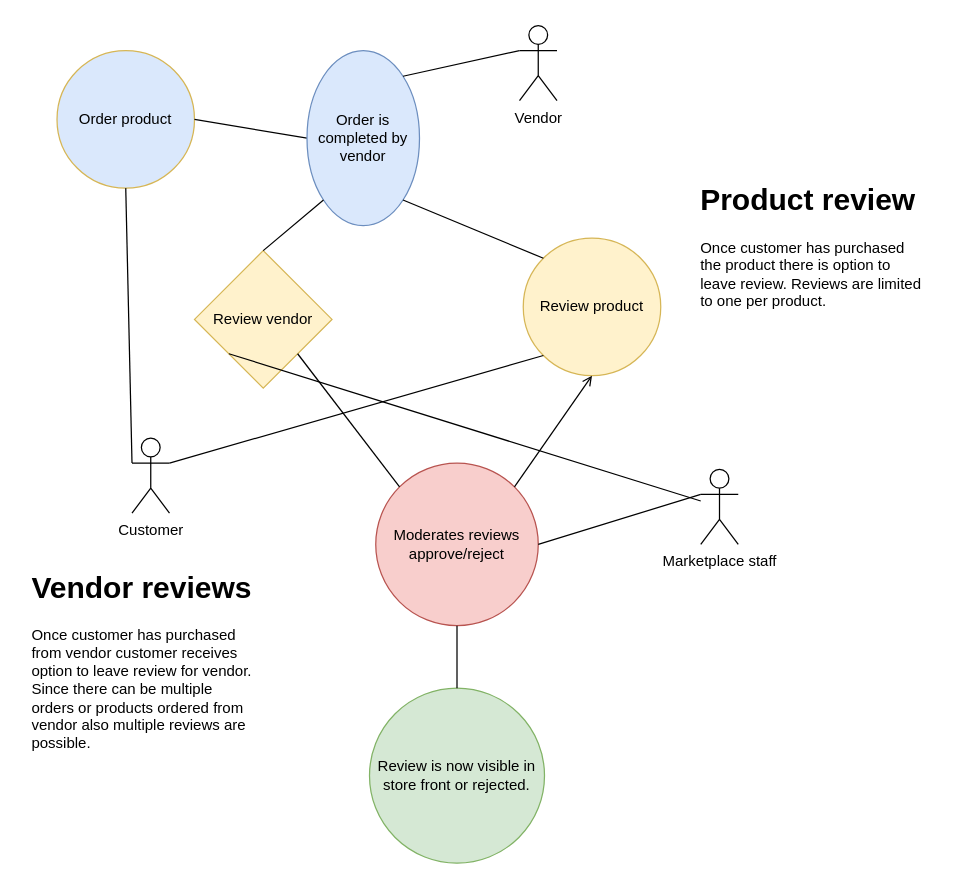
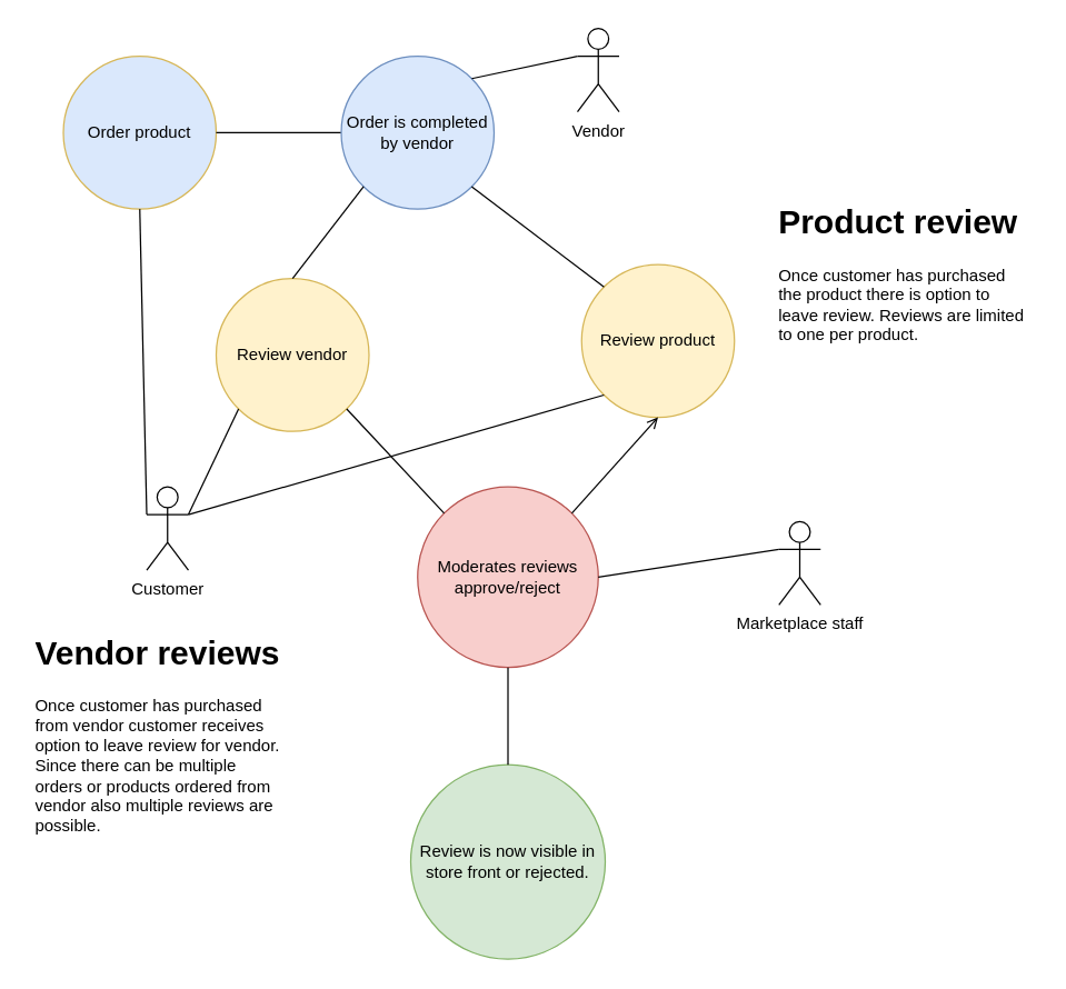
  <mxCell id="0" />
  <mxCell id="1" parent="0" />
  <mxCell id="2" value="Order product" style="ellipse;whiteSpace=wrap;html=1;aspect=fixed;fillColor=#dae8fc;strokeColor=#d6b656;" vertex="1" parent="1"><mxGeometry x="45" y="40" width="110" height="110" as="geometry" /></mxCell>
  <mxCell id="3" value="" style="endArrow=none;html=1;entryX=1;entryY=0.5;entryDx=0;entryDy=0;exitX=0;exitY=0.5;exitDx=0;exitDy=0;" edge="1" parent="1" source="4" target="2"><mxGeometry width="50" height="50" relative="1" as="geometry"><mxPoint x="245" y="95" as="sourcePoint" /><mxPoint x="95" y="170" as="targetPoint" /></mxGeometry></mxCell>
- <mxCell id="4" value="Order is completed by vendor" style="ellipse;whiteSpace=wrap;html=1;aspect=fixed;fillColor=#dae8fc;strokeColor=#6c8ebf;" vertex="1" parent="1"><mxGeometry x="245" y="40" width="90" height="140" as="geometry" /></mxCell>
+ <mxCell id="4" value="Order is completed by vendor" style="ellipse;whiteSpace=wrap;html=1;aspect=fixed;fillColor=#dae8fc;strokeColor=#6c8ebf;" vertex="1" parent="1"><mxGeometry x="245" y="40" width="110" height="110" as="geometry" /></mxCell>
  <mxCell id="5" value="Review product" style="ellipse;whiteSpace=wrap;html=1;aspect=fixed;fillColor=#fff2cc;strokeColor=#d6b656;" vertex="1" parent="1"><mxGeometry x="418" y="190" width="110" height="110" as="geometry" /></mxCell>
  <mxCell id="6" value="" style="endArrow=none;html=1;entryX=0;entryY=0;entryDx=0;entryDy=0;exitX=1;exitY=1;exitDx=0;exitDy=0;" edge="1" parent="1" source="4" target="5"><mxGeometry width="50" height="50" relative="1" as="geometry"><mxPoint x="45" y="220" as="sourcePoint" /><mxPoint x="95" y="170" as="targetPoint" /></mxGeometry></mxCell>
- <mxCell id="7" value="Review vendor&lt;br&gt;" style="rhombus;whiteSpace=wrap;html=1;aspect=fixed;fillColor=#fff2cc;strokeColor=#d6b656;" vertex="1" parent="1"><mxGeometry x="155" y="200" width="110" height="110" as="geometry" /></mxCell>
+ <mxCell id="7" value="Review vendor&lt;br&gt;" style="ellipse;whiteSpace=wrap;html=1;aspect=fixed;fillColor=#fff2cc;strokeColor=#d6b656;" vertex="1" parent="1"><mxGeometry x="155" y="200" width="110" height="110" as="geometry" /></mxCell>
  <mxCell id="8" value="" style="endArrow=none;html=1;entryX=0;entryY=1;entryDx=0;entryDy=0;exitX=0.5;exitY=0;exitDx=0;exitDy=0;" edge="1" parent="1" source="7" target="4"><mxGeometry width="50" height="50" relative="1" as="geometry"><mxPoint x="45" y="370" as="sourcePoint" /><mxPoint x="95" y="320" as="targetPoint" /></mxGeometry></mxCell>
  <mxCell id="9" value="Customer" style="shape=umlActor;verticalLabelPosition=bottom;labelBackgroundColor=#ffffff;verticalAlign=top;html=1;outlineConnect=0;" vertex="1" parent="1"><mxGeometry x="105" y="350" width="30" height="60" as="geometry" /></mxCell>
  <mxCell id="10" value="" style="endArrow=none;html=1;entryX=0;entryY=0.333;entryDx=0;entryDy=0;entryPerimeter=0;exitX=0.5;exitY=1;exitDx=0;exitDy=0;" edge="1" parent="1" source="2" target="9"><mxGeometry width="50" height="50" relative="1" as="geometry"><mxPoint x="35" y="480" as="sourcePoint" /><mxPoint x="85" y="430" as="targetPoint" /></mxGeometry></mxCell>
- <mxCell id="11" value="" style="endArrow=none;html=1;exitX=0;exitY=1;exitDx=0;exitDy=0;" edge="1" parent="1" source="7" target="15"><mxGeometry width="50" height="50" relative="1" as="geometry"><mxPoint x="45" y="500" as="sourcePoint" /><mxPoint x="95" y="450" as="targetPoint" /></mxGeometry></mxCell>
+ <mxCell id="11" value="" style="endArrow=none;html=1;entryX=1;entryY=0.333;entryDx=0;entryDy=0;entryPerimeter=0;exitX=0;exitY=1;exitDx=0;exitDy=0;" edge="1" parent="1" source="7" target="9"><mxGeometry width="50" height="50" relative="1" as="geometry"><mxPoint x="45" y="500" as="sourcePoint" /><mxPoint x="95" y="450" as="targetPoint" /></mxGeometry></mxCell>
  <mxCell id="12" value="" style="endArrow=none;html=1;entryX=0;entryY=1;entryDx=0;entryDy=0;exitX=1;exitY=0.333;exitDx=0;exitDy=0;exitPerimeter=0;" edge="1" parent="1" source="9" target="5"><mxGeometry width="50" height="50" relative="1" as="geometry"><mxPoint x="45" y="500" as="sourcePoint" /><mxPoint x="95" y="450" as="targetPoint" /></mxGeometry></mxCell>
  <mxCell id="13" value="Vendor" style="shape=umlActor;verticalLabelPosition=bottom;labelBackgroundColor=#ffffff;verticalAlign=top;html=1;outlineConnect=0;" vertex="1" parent="1"><mxGeometry x="415" y="20" width="30" height="60" as="geometry" /></mxCell>
  <mxCell id="14" value="" style="endArrow=none;html=1;entryX=0;entryY=0.333;entryDx=0;entryDy=0;entryPerimeter=0;exitX=1;exitY=0;exitDx=0;exitDy=0;" edge="1" parent="1" source="4" target="13"><mxGeometry width="50" height="50" relative="1" as="geometry"><mxPoint x="45" y="500" as="sourcePoint" /><mxPoint x="95" y="450" as="targetPoint" /></mxGeometry></mxCell>
  <mxCell id="15" value="Marketplace&amp;nbsp;staff&lt;br&gt;&lt;br&gt;" style="shape=umlActor;verticalLabelPosition=bottom;labelBackgroundColor=#ffffff;verticalAlign=top;html=1;outlineConnect=0;" vertex="1" parent="1"><mxGeometry x="560" y="375" width="30" height="60" as="geometry" /></mxCell>
- <mxCell id="16" value="Moderates reviews&lt;br&gt;approve/reject&lt;br&gt;" style="ellipse;whiteSpace=wrap;html=1;aspect=fixed;fillColor=#f8cecc;strokeColor=#b85450;" vertex="1" parent="1"><mxGeometry x="300" y="370" width="130" height="130" as="geometry" /></mxCell>
+ <mxCell id="16" value="Moderates reviews&lt;br&gt;approve/reject&lt;br&gt;" style="ellipse;whiteSpace=wrap;html=1;aspect=fixed;fillColor=#f8cecc;strokeColor=#b85450;" vertex="1" parent="1"><mxGeometry x="300" y="350" width="130" height="130" as="geometry" /></mxCell>
  <mxCell id="17" value="" style="endArrow=none;html=1;entryX=1;entryY=1;entryDx=0;entryDy=0;exitX=0;exitY=0;exitDx=0;exitDy=0;" edge="1" parent="1" source="16" target="7"><mxGeometry width="50" height="50" relative="1" as="geometry"><mxPoint x="45" y="570" as="sourcePoint" /><mxPoint x="95" y="520" as="targetPoint" /></mxGeometry></mxCell>
  <mxCell id="18" value="" style="endArrow=open;html=1;entryX=0.5;entryY=1;entryDx=0;entryDy=0;exitX=1;exitY=0;exitDx=0;exitDy=0;" edge="1" parent="1" source="16" target="5"><mxGeometry width="50" height="50" relative="1" as="geometry"><mxPoint x="45" y="570" as="sourcePoint" /><mxPoint x="95" y="520" as="targetPoint" /></mxGeometry></mxCell>
  <mxCell id="19" value="" style="endArrow=none;html=1;entryX=0;entryY=0.333;entryDx=0;entryDy=0;entryPerimeter=0;exitX=1;exitY=0.5;exitDx=0;exitDy=0;" edge="1" parent="1" source="16" target="15"><mxGeometry width="50" height="50" relative="1" as="geometry"><mxPoint x="45" y="570" as="sourcePoint" /><mxPoint x="95" y="520" as="targetPoint" /></mxGeometry></mxCell>
  <mxCell id="20" value="Review is now visible in store front or rejected." style="ellipse;whiteSpace=wrap;html=1;aspect=fixed;fillColor=#d5e8d4;strokeColor=#82b366;" vertex="1" parent="1"><mxGeometry x="295" y="550" width="140" height="140" as="geometry" /></mxCell>
  <mxCell id="21" value="" style="endArrow=none;html=1;entryX=0.5;entryY=1;entryDx=0;entryDy=0;exitX=0.5;exitY=0;exitDx=0;exitDy=0;" edge="1" parent="1" source="20" target="16"><mxGeometry width="50" height="50" relative="1" as="geometry"><mxPoint x="45" y="760" as="sourcePoint" /><mxPoint x="95" y="710" as="targetPoint" /></mxGeometry></mxCell>
  <mxCell id="22" value="&lt;h1&gt;Vendor reviews&lt;/h1&gt;&lt;p&gt;Once customer has purchased from vendor customer receives option to leave review for vendor. Since there can be multiple orders or products ordered from vendor also multiple reviews are possible.&lt;/p&gt;" style="text;html=1;strokeColor=none;fillColor=none;spacing=5;spacingTop=-20;whiteSpace=wrap;overflow=hidden;rounded=0;" vertex="1" parent="1"><mxGeometry x="20" y="450" width="190" height="180" as="geometry" /></mxCell>
  <mxCell id="23" value="&lt;h1&gt;Product review&lt;/h1&gt;&lt;p&gt;Once customer has purchased the product there is option to leave review. Reviews are limited to one per product.&lt;/p&gt;" style="text;html=1;strokeColor=none;fillColor=none;spacing=5;spacingTop=-20;whiteSpace=wrap;overflow=hidden;rounded=0;" vertex="1" parent="1"><mxGeometry x="555" y="140" width="190" height="120" as="geometry" /></mxCell>
